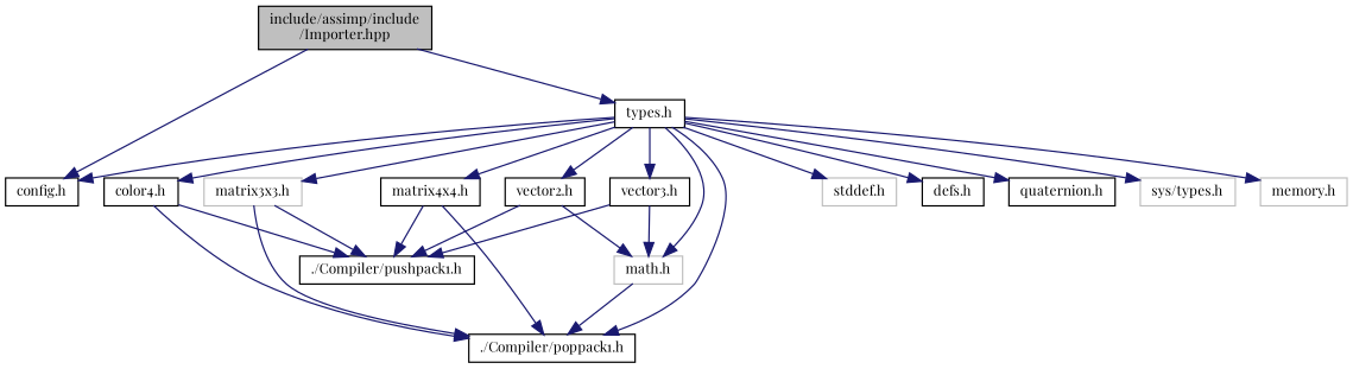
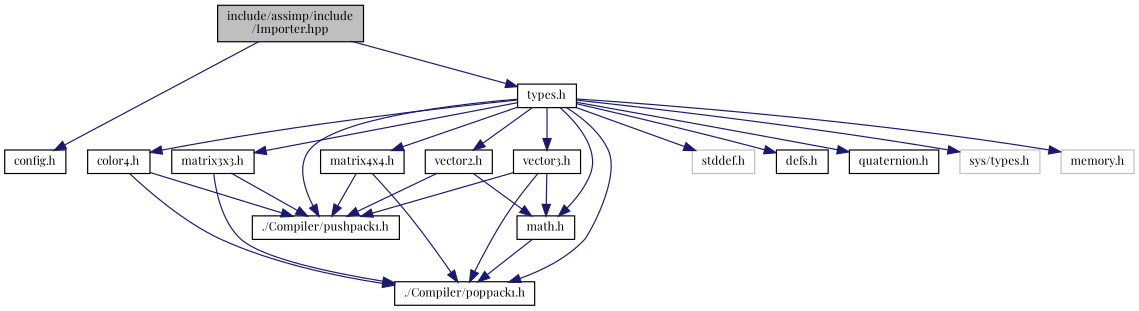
  digraph {
    fontname="Playfair Display"
    node [color=black fillcolor=white fontname="Playfair Display" fontsize=10 shape=record style=filled]
    edge [color=midnightblue fontname="Playfair Display" fontsize=10 labelfontname=Helvetica labelfontsize=10 style=solid]
    n1 [fillcolor=grey75 fontcolor=black height=0.2 label="include/assimp/include\l/Importer.hpp" width=0.4]
    n2 [height=0.2 label="types.h" width=0.4]
    n3 [height=0.2 label="config.h" width=0.4]
    n4 [color=grey75 height=0.2 label="sys/types.h" width=0.4]
    n5 [color=grey75 height=0.2 label="memory.h" width=0.4]
-   n6 [color=grey75 height=0.2 label="math.h" width=0.4]
+   n6 [height=0.2 label="math.h" width=0.4]
    n7 [color=grey75 height=0.2 label="stddef.h" width=0.4]
    n8 [height=0.2 label="defs.h" width=0.4]
    n9 [height=0.2 label="vector3.h" width=0.4]
    n10 [height=0.2 label="./Compiler/pushpack1.h" width=0.4]
    n11 [height=0.2 label="./Compiler/poppack1.h" width=0.4]
    n12 [height=0.2 label="vector2.h" width=0.4]
    n13 [height=0.2 label="color4.h" width=0.4]
-   n14 [color=grey75 height=0.2 label="matrix3x3.h" width=0.4]
+   n14 [height=0.2 label="matrix3x3.h" width=0.4]
    n15 [height=0.2 label="matrix4x4.h" width=0.4]
    n16 [height=0.2 label="quaternion.h" width=0.4]
    n1 -> n2
    n1 -> n3
    n2 -> n4
    n2 -> n5
    n2 -> n6
    n2 -> n7
    n2 -> n8
    n2 -> n9
-   n2 -> n3
+   n2 -> n10
    n2 -> n11
    n2 -> n12
    n2 -> n13
    n2 -> n14
    n2 -> n15
    n2 -> n16
    n6 -> n11
    n9 -> n6
    n9 -> n10
+   n9 -> n11
    n12 -> n6
    n12 -> n10
    n13 -> n10
    n13 -> n11
    n14 -> n10
    n14 -> n11
    n15 -> n10
    n15 -> n11
  }
